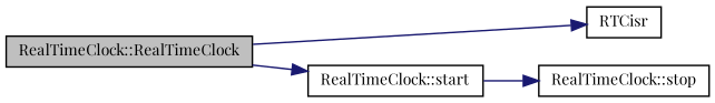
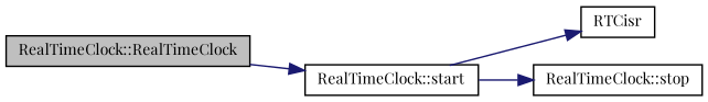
  digraph {
    fontname="Playfair Display"
    rankdir=LR
    node [color=black fillcolor=white fontname="Playfair Display" fontsize=10 shape=record style=filled]
    edge [color=midnightblue fontname="Playfair Display" fontsize=10 labelfontname=Helvetica labelfontsize=10 style=solid]
    n1 [fillcolor=grey75 fontcolor=black height=0.2 label="RealTimeClock::RealTimeClock" width=0.4]
    n2 [height=0.2 label=RTCisr width=0.4]
    n3 [height=0.2 label="RealTimeClock::start" width=0.4]
    n4 [height=0.2 label="RealTimeClock::stop" width=0.4]
-   n1 -> n2
+   n3 -> n2
    n1 -> n3
    n3 -> n4
  }
